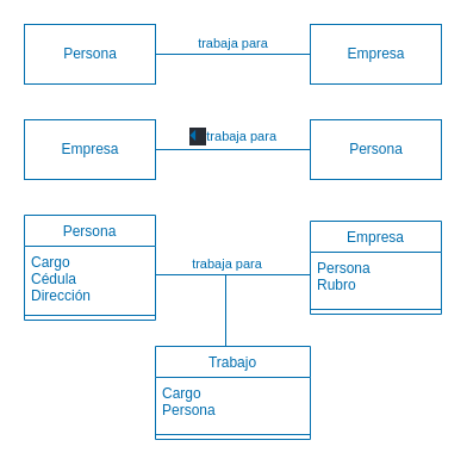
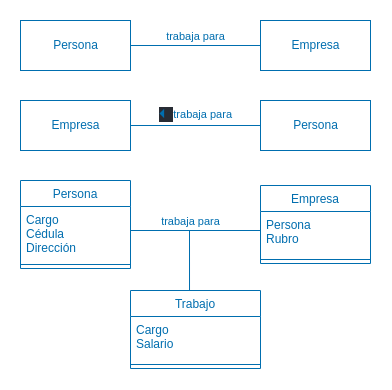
  <mxCell id="0" />
  <mxCell id="1" parent="0" />
  <mxCell id="2" value="Persona" style="html=1;fontStyle=0;fontColor=#006EAF;fillColor=none;strokeColor=#006EAF;" parent="1" vertex="1"><mxGeometry x="20" y="20" width="110" height="50" as="geometry" /></mxCell>
  <mxCell id="3" value="Empresa" style="html=1;fontStyle=0;fontColor=#006EAF;fillColor=none;strokeColor=#006EAF;" parent="1" vertex="1"><mxGeometry x="260" y="20" width="110" height="50" as="geometry" /></mxCell>
  <mxCell id="4" value="trabaja para" style="endArrow=none;startArrow=none;endFill=0;startFill=0;endSize=8;html=1;verticalAlign=bottom;labelBackgroundColor=none;strokeWidth=1;jumpSize=1;fontStyle=0;fontColor=#006EAF;fillColor=#1ba1e2;strokeColor=#006EAF;" parent="1" source="2" target="3" edge="1"><mxGeometry width="160" relative="1" as="geometry"><mxPoint x="230" y="260" as="sourcePoint" /><mxPoint x="390" y="260" as="targetPoint" /></mxGeometry></mxCell>
  <mxCell id="5" value="Empresa" style="html=1;fontStyle=0;fontColor=#006EAF;fillColor=none;strokeColor=#006EAF;" parent="1" vertex="1"><mxGeometry x="20" y="100" width="110" height="50" as="geometry" /></mxCell>
  <mxCell id="6" value="Persona" style="html=1;fontStyle=0;fontColor=#006EAF;fillColor=none;strokeColor=#006EAF;" parent="1" vertex="1"><mxGeometry x="260" y="100" width="110" height="50" as="geometry" /></mxCell>
  <mxCell id="7" value="&lt;span style=&quot;background-color: rgb(40, 44, 52); font-family: &amp;quot;Cascadia Code PL&amp;quot;, Consolas, &amp;quot;Courier New&amp;quot;, monospace, Menlo, Monaco, &amp;quot;Courier New&amp;quot;, monospace; font-size: 13px;&quot;&gt;⏴&amp;nbsp;&lt;/span&gt;trabaja para" style="endArrow=none;startArrow=none;endFill=0;startFill=0;endSize=8;html=1;verticalAlign=bottom;labelBackgroundColor=none;strokeWidth=1;jumpSize=1;fontStyle=0;fontColor=#006EAF;fillColor=#1ba1e2;strokeColor=#006EAF;" parent="1" source="5" target="6" edge="1"><mxGeometry width="160" relative="1" as="geometry"><mxPoint x="230" y="340" as="sourcePoint" /><mxPoint x="390" y="340" as="targetPoint" /><mxPoint as="offset" /></mxGeometry></mxCell>
  <mxCell id="8" value="trabaja para" style="endArrow=none;startArrow=none;endFill=0;startFill=0;endSize=8;html=1;verticalAlign=bottom;labelBackgroundColor=none;strokeWidth=1;jumpSize=1;fontStyle=0;fontColor=#006EAF;fillColor=#1ba1e2;strokeColor=#006EAF;" parent="1" edge="1"><mxGeometry x="-0.077" width="160" relative="1" as="geometry"><mxPoint x="130" y="230" as="sourcePoint" /><mxPoint x="260" y="230" as="targetPoint" /><mxPoint as="offset" /></mxGeometry></mxCell>
  <mxCell id="9" value="Persona" style="swimlane;fontStyle=0;align=center;verticalAlign=top;childLayout=stackLayout;horizontal=1;startSize=26;horizontalStack=0;resizeParent=1;resizeParentMax=0;resizeLast=0;collapsible=1;marginBottom=0;fontColor=#006EAF;fillColor=none;strokeColor=#006EAF;" parent="1" vertex="1"><mxGeometry x="20" y="180" width="110" height="88" as="geometry" /></mxCell>
  <mxCell id="10" value="Cargo&#10;Cédula&#10;Dirección" style="text;strokeColor=none;fillColor=none;align=left;verticalAlign=top;spacingLeft=4;spacingRight=4;overflow=hidden;rotatable=0;points=[[0,0.5],[1,0.5]];portConstraint=eastwest;fontStyle=0;fontColor=#006EAF;" parent="9" vertex="1"><mxGeometry y="26" width="110" height="54" as="geometry" /></mxCell>
  <mxCell id="11" value="" style="line;strokeWidth=1;fillColor=#1ba1e2;align=left;verticalAlign=middle;spacingTop=-1;spacingLeft=3;spacingRight=3;rotatable=0;labelPosition=right;points=[];portConstraint=eastwest;strokeColor=#006EAF;fontStyle=0;fontColor=#006EAF;" parent="9" vertex="1"><mxGeometry y="80" width="110" height="8" as="geometry" /></mxCell>
  <mxCell id="12" value="Empresa" style="swimlane;fontStyle=0;align=center;verticalAlign=top;childLayout=stackLayout;horizontal=1;startSize=26;horizontalStack=0;resizeParent=1;resizeParentMax=0;resizeLast=0;collapsible=1;marginBottom=0;fontColor=#006EAF;fillColor=none;strokeColor=#006EAF;" parent="1" vertex="1"><mxGeometry x="260" y="185" width="110" height="78" as="geometry" /></mxCell>
  <mxCell id="13" value="Persona&#10;Rubro" style="text;strokeColor=none;fillColor=none;align=left;verticalAlign=top;spacingLeft=4;spacingRight=4;overflow=hidden;rotatable=0;points=[[0,0.5],[1,0.5]];portConstraint=eastwest;fontStyle=0;fontColor=#006EAF;" parent="12" vertex="1"><mxGeometry y="26" width="110" height="44" as="geometry" /></mxCell>
  <mxCell id="14" value="" style="line;strokeWidth=1;fillColor=#1ba1e2;align=left;verticalAlign=middle;spacingTop=-1;spacingLeft=3;spacingRight=3;rotatable=0;labelPosition=right;points=[];portConstraint=eastwest;strokeColor=#006EAF;fontStyle=0;fontColor=#006EAF;" parent="12" vertex="1"><mxGeometry y="70" width="110" height="8" as="geometry" /></mxCell>
  <mxCell id="15" value="Trabajo" style="swimlane;fontStyle=0;align=center;verticalAlign=top;childLayout=stackLayout;horizontal=1;startSize=26;horizontalStack=0;resizeParent=1;resizeParentMax=0;resizeLast=0;collapsible=1;marginBottom=0;fontColor=#006EAF;fillColor=none;strokeColor=#006EAF;" parent="1" vertex="1"><mxGeometry x="130" y="290" width="130" height="78" as="geometry" /></mxCell>
- <mxCell id="16" value="Cargo&#10;Persona" style="text;strokeColor=none;fillColor=none;align=left;verticalAlign=top;spacingLeft=4;spacingRight=4;overflow=hidden;rotatable=0;points=[[0,0.5],[1,0.5]];portConstraint=eastwest;fontStyle=0;fontColor=#006EAF;" parent="15" vertex="1"><mxGeometry y="26" width="130" height="44" as="geometry" /></mxCell>
+ <mxCell id="16" value="Cargo&#10;Salario" style="text;strokeColor=none;fillColor=none;align=left;verticalAlign=top;spacingLeft=4;spacingRight=4;overflow=hidden;rotatable=0;points=[[0,0.5],[1,0.5]];portConstraint=eastwest;fontStyle=0;fontColor=#006EAF;" parent="15" vertex="1"><mxGeometry y="26" width="130" height="44" as="geometry" /></mxCell>
  <mxCell id="17" value="" style="line;strokeWidth=1;fillColor=#1ba1e2;align=left;verticalAlign=middle;spacingTop=-1;spacingLeft=3;spacingRight=3;rotatable=0;labelPosition=right;points=[];portConstraint=eastwest;strokeColor=#006EAF;fontStyle=0;fontColor=#006EAF;" parent="15" vertex="1"><mxGeometry y="70" width="130" height="8" as="geometry" /></mxCell>
  <mxCell id="18" value="" style="endArrow=none;startArrow=none;endFill=0;startFill=0;endSize=8;html=1;verticalAlign=bottom;labelBackgroundColor=none;strokeWidth=1;jumpSize=1;entryX=0.454;entryY=0.006;entryDx=0;entryDy=0;entryPerimeter=0;fontStyle=0;fontColor=#006EAF;fillColor=#1ba1e2;strokeColor=#006EAF;" parent="1" target="15" edge="1"><mxGeometry width="160" relative="1" as="geometry"><mxPoint x="189" y="230" as="sourcePoint" /><mxPoint x="195" y="290" as="targetPoint" /></mxGeometry></mxCell>
